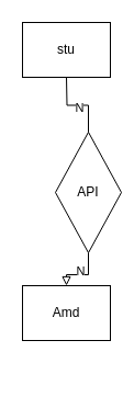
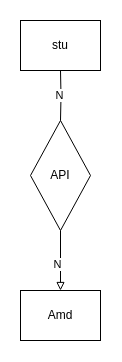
  <mxCell id="0" />
  <mxCell id="1" parent="0" />
  <mxCell id="2" style="edgeStyle=orthogonalEdgeStyle;rounded=0;orthogonalLoop=1;jettySize=auto;html=1;exitX=0.5;exitY=1;exitDx=0;exitDy=0;endArrow=block;endFill=0;" edge="1" parent="1" source="4" target="8"><mxGeometry relative="1" as="geometry" /></mxCell>
  <mxCell id="3" value="N" style="edgeLabel;html=1;align=center;verticalAlign=middle;resizable=0;points=[];" vertex="1" connectable="0" parent="2"><mxGeometry x="0.1" y="-4" relative="1" as="geometry"><mxPoint as="offset" /></mxGeometry></mxCell>
- <mxCell id="4" value="API" style="rhombus;whiteSpace=wrap;html=1;" vertex="1" parent="1"><mxGeometry x="50" y="120" width="60" height="110" as="geometry" /></mxCell>
+ <mxCell id="4" value="API" style="rhombus;whiteSpace=wrap;html=1;" vertex="1" parent="1"><mxGeometry x="30" y="120" width="60" height="110" as="geometry" /></mxCell>
  <mxCell id="5" style="edgeStyle=orthogonalEdgeStyle;rounded=0;orthogonalLoop=1;jettySize=auto;html=1;entryX=0.5;entryY=0;entryDx=0;entryDy=0;endArrow=none;endFill=0;" edge="1" parent="1" target="4"><mxGeometry relative="1" as="geometry"><mxPoint x="60" y="70" as="sourcePoint" /></mxGeometry></mxCell>
  <mxCell id="6" value="N" style="edgeLabel;html=1;align=center;verticalAlign=middle;resizable=0;points=[];" vertex="1" connectable="0" parent="5"><mxGeometry x="0.03" y="-3" relative="1" as="geometry"><mxPoint x="1" y="-1" as="offset" /></mxGeometry></mxCell>
  <mxCell id="7" value="stu" style="rounded=0;whiteSpace=wrap;html=1;" vertex="1" parent="1"><mxGeometry x="20" y="20" width="80" height="50" as="geometry" /></mxCell>
- <mxCell id="8" value="Amd" style="rounded=0;whiteSpace=wrap;html=1;" vertex="1" parent="1"><mxGeometry x="20" y="260" width="80" height="50" as="geometry" /></mxCell>
+ <mxCell id="8" value="Amd" style="rounded=0;whiteSpace=wrap;html=1;" vertex="1" parent="1"><mxGeometry x="20" y="290" width="80" height="50" as="geometry" /></mxCell>
